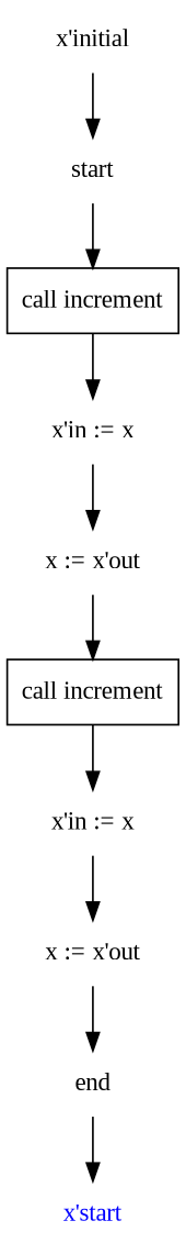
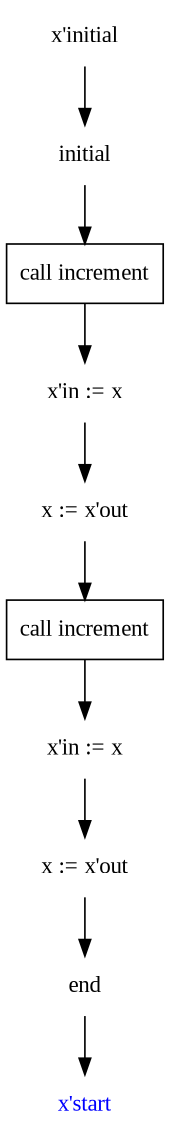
  digraph {
    fontname="Liberation Serif"
    splines=True
    node [fontname="Liberation Serif" shape=plaintext]
    edge [arrowType=normal fontname="Liberation Serif"]
-   n1 [label=start]
+   n1 [label=initial]
    n2 [label="call increment" shape=box]
    n3 [label="x'in&nbsp;:=&nbsp;x"]
    n4 [label=end]
    n5 [fontcolor=blue label="x'start"]
    n6 [label="x'initial"]
    n7 [label="x&nbsp;:=&nbsp;x'out"]
    n8 [label="call increment" shape=box]
    n9 [label="x'in&nbsp;:=&nbsp;x"]
    n10 [label="x&nbsp;:=&nbsp;x'out"]
    n1 -> n2
    n2 -> n3
    n3 -> n7
    n4 -> n5
    n6 -> n1
    n7 -> n8
    n8 -> n9
    n9 -> n10
    n10 -> n4
  }
